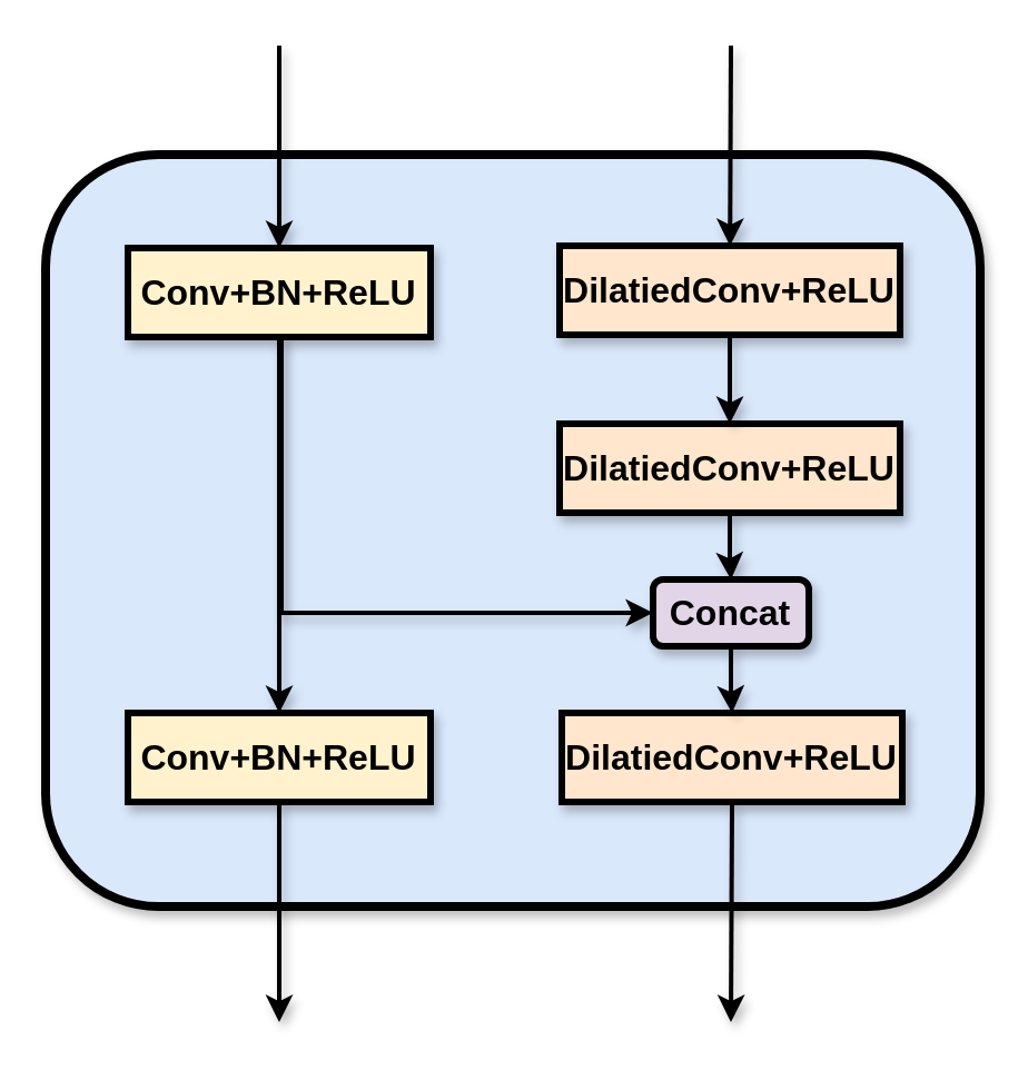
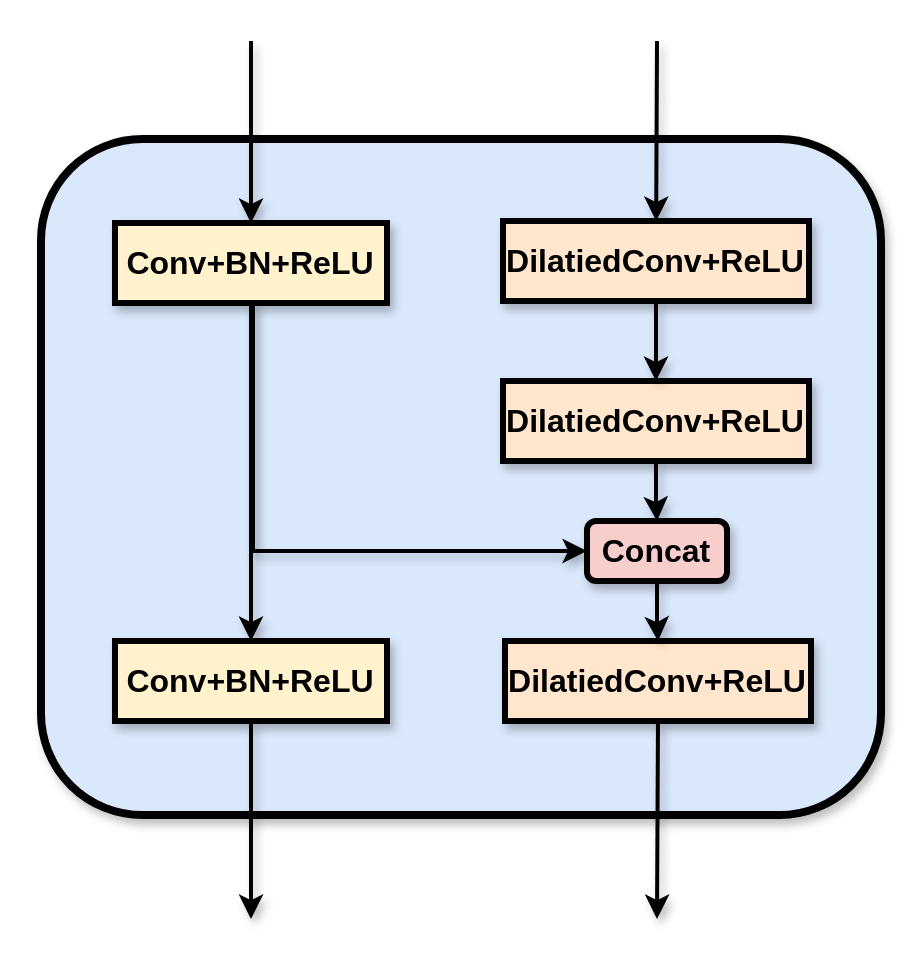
  <mxCell id="0" />
  <mxCell id="1" parent="0" />
  <mxCell id="2" value="" style="rounded=1;whiteSpace=wrap;html=1;fillColor=#dae8fc;strokeColor=#000000;strokeWidth=4;shadow=1;fontSize=16;" vertex="1" parent="1"><mxGeometry x="20" y="69" width="420" height="338" as="geometry" /></mxCell>
  <mxCell id="3" style="edgeStyle=orthogonalEdgeStyle;rounded=0;orthogonalLoop=1;jettySize=auto;html=1;entryX=0.5;entryY=0;entryDx=0;entryDy=0;strokeWidth=2;shadow=1;fontSize=16;" edge="1" parent="1" source="6" target="8"><mxGeometry relative="1" as="geometry" /></mxCell>
  <mxCell id="4" style="edgeStyle=orthogonalEdgeStyle;rounded=1;orthogonalLoop=1;jettySize=auto;html=1;strokeWidth=2;shadow=1;endArrow=none;endFill=0;startArrow=classic;startFill=1;fontSize=16;" edge="1" parent="1" source="6"><mxGeometry relative="1" as="geometry"><mxPoint x="125" y="20" as="targetPoint" /></mxGeometry></mxCell>
  <mxCell id="5" style="edgeStyle=orthogonalEdgeStyle;rounded=0;orthogonalLoop=1;jettySize=auto;html=1;entryX=0;entryY=0.5;entryDx=0;entryDy=0;exitX=0.5;exitY=1;exitDx=0;exitDy=0;strokeWidth=2;shadow=1;fontSize=16;" edge="1" parent="1" source="6" target="17"><mxGeometry relative="1" as="geometry"><Array as="points"><mxPoint x="126" y="275" /></Array></mxGeometry></mxCell>
  <mxCell id="6" value="&lt;b style=&quot;font-size: 16px;&quot;&gt;Conv+BN+ReLU&lt;/b&gt;" style="rounded=0;whiteSpace=wrap;html=1;fillColor=#fff2cc;strokeColor=#000000;strokeWidth=3;shadow=1;fontSize=16;" vertex="1" parent="1"><mxGeometry x="57" y="111" width="136" height="40" as="geometry" /></mxCell>
  <mxCell id="7" style="edgeStyle=orthogonalEdgeStyle;rounded=0;orthogonalLoop=1;jettySize=auto;html=1;exitX=0.5;exitY=1;exitDx=0;exitDy=0;strokeWidth=2;shadow=1;fontSize=16;" edge="1" parent="1" source="8"><mxGeometry relative="1" as="geometry"><mxPoint x="125" y="459" as="targetPoint" /></mxGeometry></mxCell>
  <mxCell id="8" value="&lt;b style=&quot;border-color: var(--border-color); font-size: 16px;&quot;&gt;Conv+BN+ReLU&lt;/b&gt;" style="rounded=0;whiteSpace=wrap;html=1;fillColor=#fff2cc;strokeColor=#000000;strokeWidth=3;shadow=1;fontSize=16;" vertex="1" parent="1"><mxGeometry x="57" y="320" width="136" height="40" as="geometry" /></mxCell>
  <mxCell id="9" style="edgeStyle=orthogonalEdgeStyle;rounded=0;orthogonalLoop=1;jettySize=auto;html=1;entryX=0.5;entryY=0;entryDx=0;entryDy=0;strokeWidth=2;shadow=1;fontSize=16;" edge="1" parent="1" source="10" target="17"><mxGeometry relative="1" as="geometry" /></mxCell>
  <mxCell id="10" value="&lt;b style=&quot;border-color: var(--border-color); font-size: 16px;&quot;&gt;DilatiedConv+ReLU&lt;/b&gt;" style="rounded=0;whiteSpace=wrap;html=1;fillColor=#ffe6cc;strokeColor=#000000;strokeWidth=3;shadow=1;fontSize=16;" vertex="1" parent="1"><mxGeometry x="251" y="190" width="153" height="40" as="geometry" /></mxCell>
  <mxCell id="11" style="edgeStyle=orthogonalEdgeStyle;rounded=0;orthogonalLoop=1;jettySize=auto;html=1;exitX=0.5;exitY=1;exitDx=0;exitDy=0;strokeWidth=2;shadow=1;fontSize=16;" edge="1" parent="1" source="12"><mxGeometry relative="1" as="geometry"><mxPoint x="328" y="459" as="targetPoint" /></mxGeometry></mxCell>
  <mxCell id="12" value="&lt;b style=&quot;border-color: var(--border-color); font-size: 16px;&quot;&gt;DilatiedConv+ReLU&lt;/b&gt;" style="rounded=0;whiteSpace=wrap;html=1;fillColor=#ffe6cc;strokeColor=#000000;strokeWidth=3;shadow=1;fontSize=16;" vertex="1" parent="1"><mxGeometry x="252" y="320" width="153" height="40" as="geometry" /></mxCell>
  <mxCell id="13" style="edgeStyle=orthogonalEdgeStyle;rounded=0;orthogonalLoop=1;jettySize=auto;html=1;entryX=0.5;entryY=0;entryDx=0;entryDy=0;strokeWidth=2;shadow=1;fontSize=16;" edge="1" parent="1" source="15" target="10"><mxGeometry relative="1" as="geometry" /></mxCell>
  <mxCell id="14" style="rounded=0;orthogonalLoop=1;jettySize=auto;html=1;strokeWidth=2;shadow=1;startArrow=classic;startFill=1;endArrow=none;endFill=0;fontSize=16;" edge="1" parent="1" source="15"><mxGeometry relative="1" as="geometry"><mxPoint x="328" y="20" as="targetPoint" /></mxGeometry></mxCell>
  <mxCell id="15" value="&lt;b style=&quot;border-color: var(--border-color); font-size: 16px;&quot;&gt;DilatiedConv+ReLU&lt;/b&gt;" style="rounded=0;whiteSpace=wrap;html=1;fillColor=#ffe6cc;strokeColor=#000000;strokeWidth=3;shadow=1;fontSize=16;" vertex="1" parent="1"><mxGeometry x="251" y="110" width="153" height="40" as="geometry" /></mxCell>
  <mxCell id="16" style="edgeStyle=orthogonalEdgeStyle;rounded=0;orthogonalLoop=1;jettySize=auto;html=1;entryX=0.5;entryY=0;entryDx=0;entryDy=0;strokeWidth=2;shadow=1;fontSize=16;" edge="1" parent="1" source="17" target="12"><mxGeometry relative="1" as="geometry" /></mxCell>
- <mxCell id="17" value="Concat" style="rounded=1;whiteSpace=wrap;html=1;strokeWidth=3;shadow=1;fillColor=#e1d5e7;strokeColor=#000000;fontSize=16;fontStyle=1" vertex="1" parent="1"><mxGeometry x="293" y="260" width="70" height="30" as="geometry" /></mxCell>
+ <mxCell id="17" value="Concat" style="rounded=1;whiteSpace=wrap;html=1;strokeWidth=3;shadow=1;fillColor=#f8cecc;strokeColor=#000000;fontSize=16;fontStyle=1;" vertex="1" parent="1"><mxGeometry x="293" y="260" width="70" height="30" as="geometry" /></mxCell>
